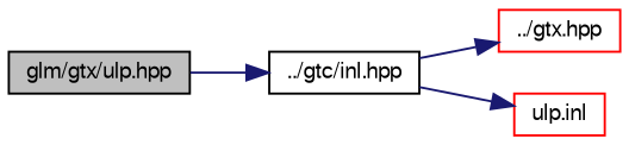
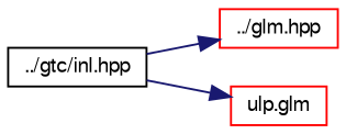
  digraph {
    rankdir=LR
    node [color=black fillcolor=white fontname=FreeSans fontsize=10 shape=record style=filled]
    edge [color=midnightblue fontname=FreeSans fontsize=10 labelfontname=FreeSans labelfontsize=10 style=solid]
-   n1 [fillcolor=grey75 fontcolor=black height=0.2 label="glm/gtx/ulp.hpp" width=0.4]
    n2 [height=0.2 label="../gtc/inl.hpp" width=0.4]
-   n3 [color=red height=0.2 label="../gtx.hpp" width=0.4]
-   n4 [color=red height=0.2 label="ulp.inl" width=0.4]
-   n1 -> n2
+   n3 [color=red height=0.2 label="../glm.hpp" width=0.4]
+   n4 [color=red height=0.2 label="ulp.glm" width=0.4]
    n2 -> n3
    n2 -> n4
  }
